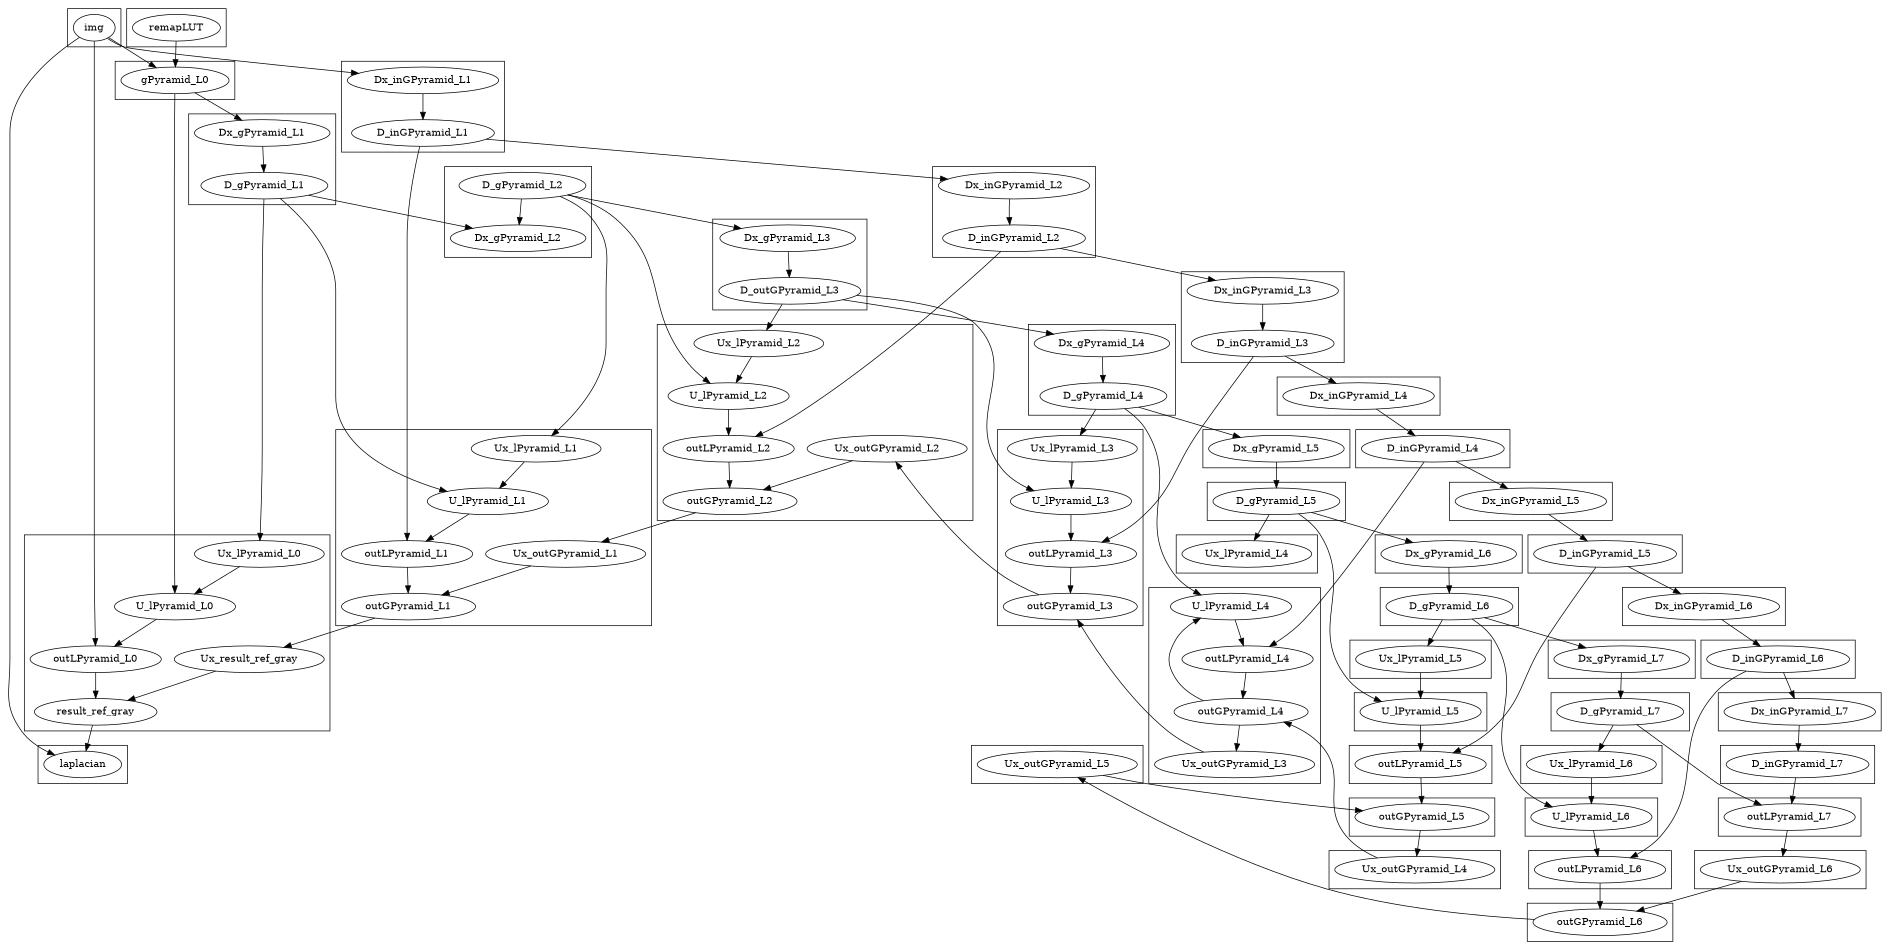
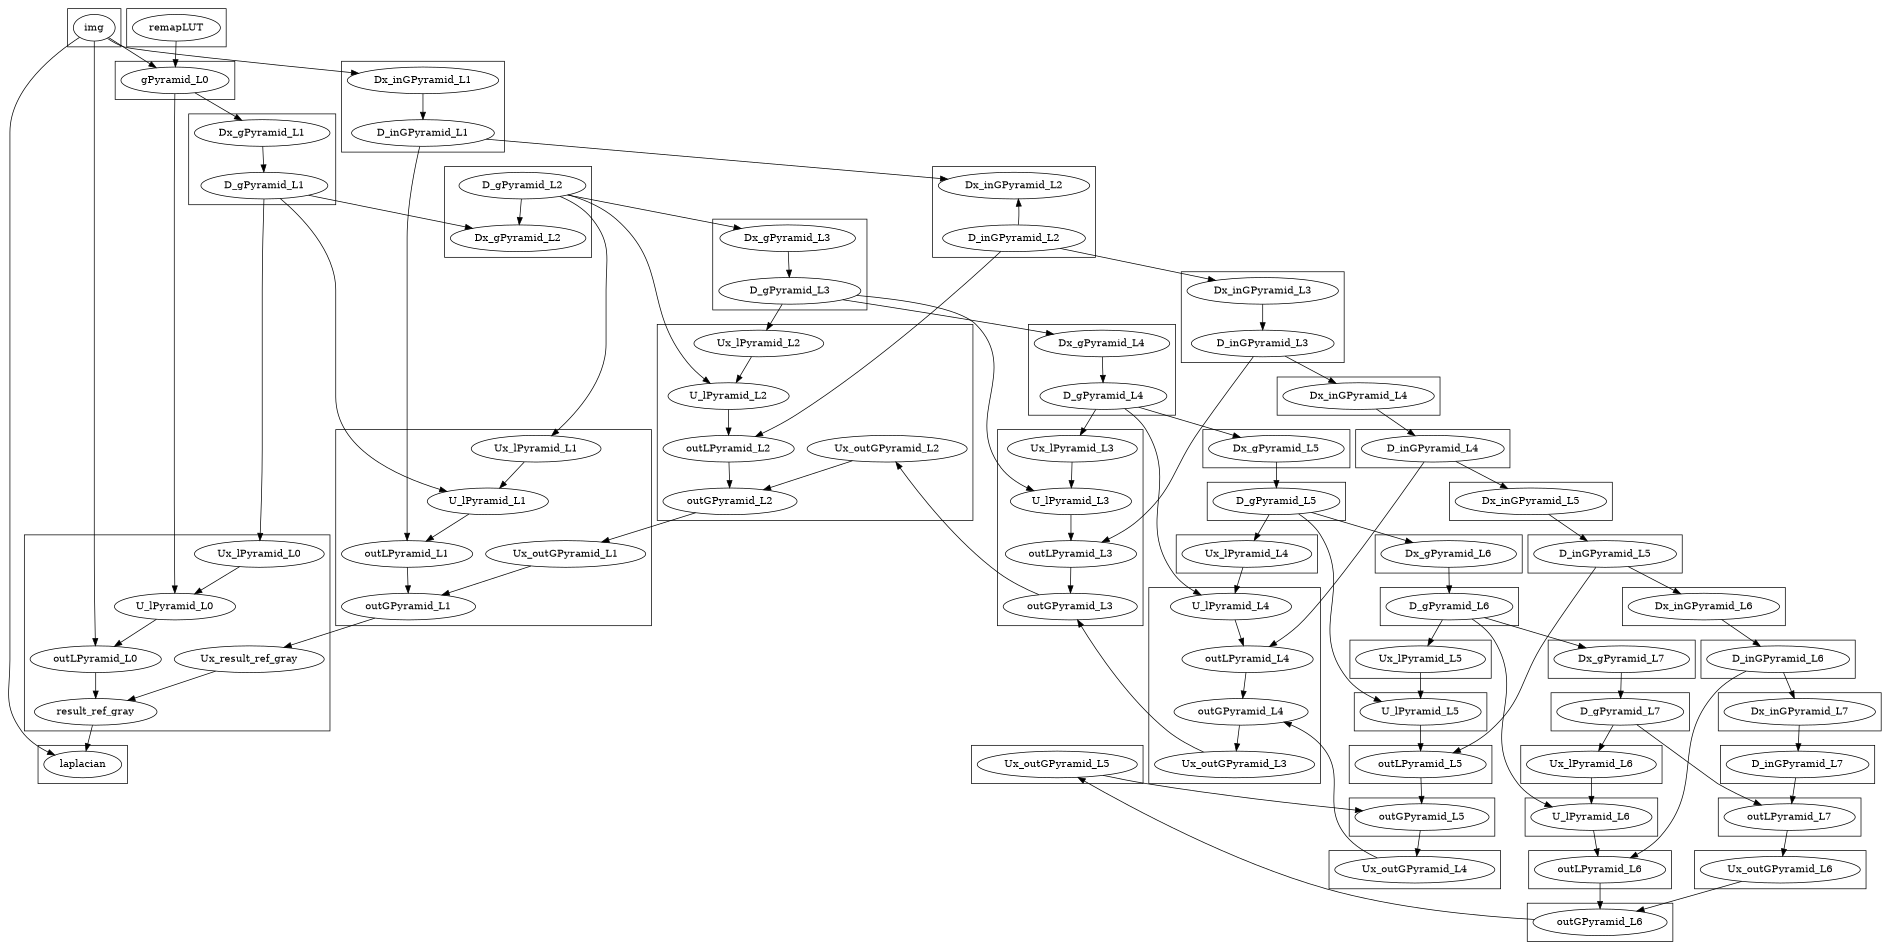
  digraph {
    Dx_gPyramid_L1 [height=0.51389 width=2.6111]
    D_gPyramid_L1 [height=0.51389 width=2.4444]
    outGPyramid_L6 [height=0.51389 width=2.5833]
    Ux_lPyramid_L5 [height=0.51389 width=2.5]
    Ux_lPyramid_L4 [height=0.51389 width=2.5]
    Ux_outGPyramid_L5 [height=0.51389 width=3.0833]
    Dx_inGPyramid_L7 [height=0.51389 width=2.9167]
    Dx_gPyramid_L6 [height=0.51389 width=2.6111]
    Ux_lPyramid_L6 [height=0.51389 width=2.5]
    Dx_inGPyramid_L3 [height=0.51389 width=2.9167]
    D_inGPyramid_L3 [height=0.51389 width=2.75]
    Dx_inGPyramid_L1 [height=0.51389 width=2.9167]
    D_inGPyramid_L1 [height=0.51389 width=2.75]
    U_lPyramid_L4 [height=0.51389 width=2.3333]
    outLPyramid_L4 [height=0.51389 width=2.5278]
    outGPyramid_L4 [height=0.51389 width=2.5833]
    Ux_outGPyramid_L3 [height=0.51389 width=3.0833]
    Dx_gPyramid_L4 [height=0.51389 width=2.6111]
    D_gPyramid_L4 [height=0.51389 width=2.4444]
    Ux_lPyramid_L2 [height=0.51389 width=2.5]
    U_lPyramid_L2 [height=0.51389 width=2.3333]
    outLPyramid_L2 [height=0.51389 width=2.5278]
    outGPyramid_L2 [height=0.51389 width=2.5833]
    Ux_outGPyramid_L2 [height=0.51389 width=3.0833]
    remapLUT [height=0.51389 width=1.6944]
    outLPyramid_L7 [height=0.51389 width=2.5278]
    outLPyramid_L6 [height=0.51389 width=2.5278]
    outGPyramid_L5 [height=0.51389 width=2.5833]
    Dx_inGPyramid_L5 [height=0.51389 width=2.9167]
    Dx_gPyramid_L7 [height=0.51389 width=2.6111]
    Ux_lPyramid_L1 [height=0.51389 width=2.5]
    U_lPyramid_L1 [height=0.51389 width=2.3333]
    outLPyramid_L1 [height=0.51389 width=2.5278]
    outGPyramid_L1 [height=0.51389 width=2.5833]
    Ux_outGPyramid_L1 [height=0.51389 width=3.0833]
    D_gPyramid_L5 [height=0.51389 width=2.4444]
    img [height=0.51389 width=0.80556]
    D_inGPyramid_L4 [height=0.51389 width=2.75]
    U_lPyramid_L5 [height=0.51389 width=2.3333]
    U_lPyramid_L6 [height=0.51389 width=2.3333]
    Dx_inGPyramid_L6 [height=0.51389 width=2.9167]
    Dx_gPyramid_L5 [height=0.51389 width=2.6111]
    Dx_inGPyramid_L4 [height=0.51389 width=2.9167]
    Ux_outGPyramid_L6 [height=0.51389 width=3.0833]
    Dx_gPyramid_L2 [height=0.51389 width=2.6111]
    D_gPyramid_L2 [height=0.51389 width=2.4444]
    Ux_lPyramid_L0 [height=0.51389 width=2.5]
    U_lPyramid_L0 [height=0.51389 width=2.3333]
    outLPyramid_L0 [height=0.51389 width=2.5278]
    result_ref_gray [height=0.51389 width=2.3611]
    Ux_result_ref_gray [height=0.51389 width=2.8889]
    D_inGPyramid_L7 [height=0.51389 width=2.75]
    Ux_lPyramid_L3 [height=0.51389 width=2.5]
    U_lPyramid_L3 [height=0.51389 width=2.3333]
    outLPyramid_L3 [height=0.51389 width=2.5278]
    outGPyramid_L3 [height=0.51389 width=2.5833]
    D_gPyramid_L6 [height=0.51389 width=2.4444]
    Dx_inGPyramid_L2 [height=0.51389 width=2.9167]
    D_inGPyramid_L2 [height=0.51389 width=2.75]
    D_inGPyramid_L6 [height=0.51389 width=2.75]
    outLPyramid_L5 [height=0.51389 width=2.5278]
    Ux_outGPyramid_L4 [height=0.51389 width=3.0833]
    gPyramid_L0 [height=0.51389 width=2.0833]
    Dx_gPyramid_L3 [height=0.51389 width=2.6111]
-   D_gPyramid_L3 [height=0.51389 width=2.4444 label=D_outGPyramid_L3]
+   D_gPyramid_L3 [height=0.51389 width=2.4444]
    D_inGPyramid_L5 [height=0.51389 width=2.75]
    laplacian [height=0.51389 width=1.5]
    D_gPyramid_L7 [height=0.51389 width=2.4444]
    subgraph cluster_1 {
      Dx_gPyramid_L1
      D_gPyramid_L1
    }
    subgraph cluster_2 {
      outGPyramid_L6
    }
    subgraph cluster_3 {
      Ux_lPyramid_L5
    }
    subgraph cluster_4 {
      Ux_lPyramid_L4
    }
    subgraph cluster_5 {
      Ux_outGPyramid_L5
    }
    subgraph cluster_6 {
      Dx_inGPyramid_L7
    }
    subgraph cluster_7 {
      Dx_gPyramid_L6
    }
    subgraph cluster_8 {
      Ux_lPyramid_L6
    }
    subgraph cluster_9 {
      Dx_inGPyramid_L3
      D_inGPyramid_L3
    }
    subgraph cluster_10 {
      Dx_inGPyramid_L1
      D_inGPyramid_L1
    }
    subgraph cluster_11 {
      U_lPyramid_L4
      outLPyramid_L4
      outGPyramid_L4
      Ux_outGPyramid_L3
    }
    subgraph cluster_12 {
      Dx_gPyramid_L4
      D_gPyramid_L4
    }
    subgraph cluster_13 {
      Ux_lPyramid_L2
      U_lPyramid_L2
      outLPyramid_L2
      outGPyramid_L2
      Ux_outGPyramid_L2
    }
    subgraph cluster_14 {
      remapLUT
    }
    subgraph cluster_15 {
      outLPyramid_L7
    }
    subgraph cluster_16 {
      outLPyramid_L6
    }
    subgraph cluster_17 {
      outGPyramid_L5
    }
    subgraph cluster_18 {
      Dx_inGPyramid_L5
    }
    subgraph cluster_19 {
      Dx_gPyramid_L7
    }
    subgraph cluster_20 {
      Ux_lPyramid_L1
      U_lPyramid_L1
      outLPyramid_L1
      outGPyramid_L1
      Ux_outGPyramid_L1
    }
    subgraph cluster_21 {
      D_gPyramid_L5
    }
    subgraph cluster_22 {
      img
    }
    subgraph cluster_23 {
      D_inGPyramid_L4
    }
    subgraph cluster_24 {
      U_lPyramid_L5
    }
    subgraph cluster_25 {
      U_lPyramid_L6
    }
    subgraph cluster_26 {
      Dx_inGPyramid_L6
    }
    subgraph cluster_27 {
      Dx_gPyramid_L5
    }
    subgraph cluster_28 {
      Dx_inGPyramid_L4
    }
    subgraph cluster_29 {
      Ux_outGPyramid_L6
    }
    subgraph cluster_30 {
      Dx_gPyramid_L2
      D_gPyramid_L2
    }
    subgraph cluster_31 {
      Ux_lPyramid_L0
      U_lPyramid_L0
      outLPyramid_L0
      result_ref_gray
      Ux_result_ref_gray
    }
    subgraph cluster_32 {
      D_inGPyramid_L7
    }
    subgraph cluster_33 {
      Ux_lPyramid_L3
      U_lPyramid_L3
      outLPyramid_L3
      outGPyramid_L3
    }
    subgraph cluster_34 {
      D_gPyramid_L6
    }
    subgraph cluster_35 {
      Dx_inGPyramid_L2
      D_inGPyramid_L2
    }
    subgraph cluster_36 {
      D_inGPyramid_L6
    }
    subgraph cluster_37 {
      outLPyramid_L5
    }
    subgraph cluster_38 {
      Ux_outGPyramid_L4
    }
    subgraph cluster_39 {
      gPyramid_L0
    }
    subgraph cluster_40 {
      Dx_gPyramid_L3
      D_gPyramid_L3
    }
    subgraph cluster_41 {
      D_inGPyramid_L5
    }
    subgraph cluster_42 {
      laplacian
    }
    subgraph cluster_43 {
      D_gPyramid_L7
    }
    Dx_gPyramid_L1 -> D_gPyramid_L1
    D_gPyramid_L1 -> U_lPyramid_L1
    D_gPyramid_L1 -> Dx_gPyramid_L2
    D_gPyramid_L1 -> Ux_lPyramid_L0
    outGPyramid_L6 -> Ux_outGPyramid_L5
    Ux_lPyramid_L5 -> U_lPyramid_L5
-   outGPyramid_L4 -> U_lPyramid_L4
+   Ux_lPyramid_L4 -> U_lPyramid_L4
    Ux_outGPyramid_L5 -> outGPyramid_L5
    Dx_inGPyramid_L7 -> D_inGPyramid_L7
    Dx_gPyramid_L6 -> D_gPyramid_L6
    Ux_lPyramid_L6 -> U_lPyramid_L6
    Dx_inGPyramid_L3 -> D_inGPyramid_L3
    D_inGPyramid_L3 -> Dx_inGPyramid_L4
    D_inGPyramid_L3 -> outLPyramid_L3
    Dx_inGPyramid_L1 -> D_inGPyramid_L1
    D_inGPyramid_L1 -> outLPyramid_L1
    D_inGPyramid_L1 -> Dx_inGPyramid_L2
    U_lPyramid_L4 -> outLPyramid_L4
    outLPyramid_L4 -> outGPyramid_L4
    outGPyramid_L4 -> Ux_outGPyramid_L3
    Ux_outGPyramid_L3 -> outGPyramid_L3
    Dx_gPyramid_L4 -> D_gPyramid_L4
    D_gPyramid_L4 -> U_lPyramid_L4
    D_gPyramid_L4 -> Dx_gPyramid_L5
    D_gPyramid_L4 -> Ux_lPyramid_L3
    Ux_lPyramid_L2 -> U_lPyramid_L2
    U_lPyramid_L2 -> outLPyramid_L2
    outLPyramid_L2 -> outGPyramid_L2
    outGPyramid_L2 -> Ux_outGPyramid_L1
    Ux_outGPyramid_L2 -> outGPyramid_L2
    remapLUT -> gPyramid_L0
    outLPyramid_L7 -> Ux_outGPyramid_L6
    outLPyramid_L6 -> outGPyramid_L6
    outGPyramid_L5 -> Ux_outGPyramid_L4
    Dx_inGPyramid_L5 -> D_inGPyramid_L5
    Dx_gPyramid_L7 -> D_gPyramid_L7
    Ux_lPyramid_L1 -> U_lPyramid_L1
    U_lPyramid_L1 -> outLPyramid_L1
    outLPyramid_L1 -> outGPyramid_L1
    outGPyramid_L1 -> Ux_result_ref_gray
    Ux_outGPyramid_L1 -> outGPyramid_L1
    D_gPyramid_L5 -> Ux_lPyramid_L4
    D_gPyramid_L5 -> Dx_gPyramid_L6
    D_gPyramid_L5 -> U_lPyramid_L5
    img -> Dx_inGPyramid_L1
    img -> outLPyramid_L0
    img -> gPyramid_L0
    img -> laplacian
    D_inGPyramid_L4 -> outLPyramid_L4
    D_inGPyramid_L4 -> Dx_inGPyramid_L5
    U_lPyramid_L5 -> outLPyramid_L5
    U_lPyramid_L6 -> outLPyramid_L6
    Dx_inGPyramid_L6 -> D_inGPyramid_L6
    Dx_gPyramid_L5 -> D_gPyramid_L5
    Dx_inGPyramid_L4 -> D_inGPyramid_L4
    Ux_outGPyramid_L6 -> outGPyramid_L6
    D_gPyramid_L2 -> U_lPyramid_L2
    D_gPyramid_L2 -> Ux_lPyramid_L1
    D_gPyramid_L2 -> Dx_gPyramid_L2
    D_gPyramid_L2 -> Dx_gPyramid_L3
    Ux_lPyramid_L0 -> U_lPyramid_L0
    U_lPyramid_L0 -> outLPyramid_L0
    outLPyramid_L0 -> result_ref_gray
    result_ref_gray -> laplacian
    Ux_result_ref_gray -> result_ref_gray
    D_inGPyramid_L7 -> outLPyramid_L7
    Ux_lPyramid_L3 -> U_lPyramid_L3
    U_lPyramid_L3 -> outLPyramid_L3
    outLPyramid_L3 -> outGPyramid_L3
    outGPyramid_L3 -> Ux_outGPyramid_L2
    D_gPyramid_L6 -> Ux_lPyramid_L5
    D_gPyramid_L6 -> Dx_gPyramid_L7
    D_gPyramid_L6 -> U_lPyramid_L6
-   Dx_inGPyramid_L2 -> D_inGPyramid_L2
+   D_inGPyramid_L2 -> Dx_inGPyramid_L2
    D_inGPyramid_L2 -> Dx_inGPyramid_L3
    D_inGPyramid_L2 -> outLPyramid_L2
    D_inGPyramid_L6 -> Dx_inGPyramid_L7
    D_inGPyramid_L6 -> outLPyramid_L6
    outLPyramid_L5 -> outGPyramid_L5
    Ux_outGPyramid_L4 -> outGPyramid_L4
    gPyramid_L0 -> Dx_gPyramid_L1
    gPyramid_L0 -> U_lPyramid_L0
    Dx_gPyramid_L3 -> D_gPyramid_L3
    D_gPyramid_L3 -> Dx_gPyramid_L4
    D_gPyramid_L3 -> Ux_lPyramid_L2
    D_gPyramid_L3 -> U_lPyramid_L3
    D_inGPyramid_L5 -> Dx_inGPyramid_L6
    D_inGPyramid_L5 -> outLPyramid_L5
    D_gPyramid_L7 -> Ux_lPyramid_L6
    D_gPyramid_L7 -> outLPyramid_L7
  }
